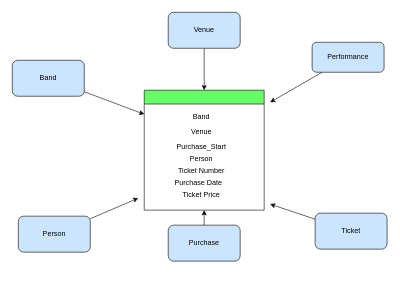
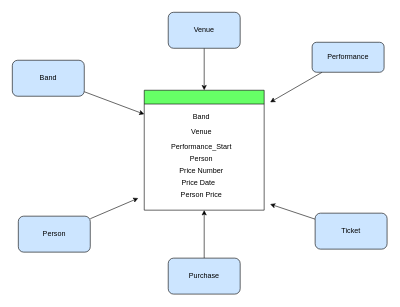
  <mxCell id="0" />
  <mxCell id="1" parent="0" />
  <mxCell id="2" value="" style="swimlane;fillColor=#66FF66;" vertex="1" parent="1"><mxGeometry x="240" y="150" width="200" height="200" as="geometry" /></mxCell>
  <mxCell id="3" value="Person" style="text;html=1;align=center;verticalAlign=middle;resizable=0;points=[];autosize=1;strokeColor=none;fillColor=none;" vertex="1" parent="2"><mxGeometry x="65" y="100" width="60" height="30" as="geometry" /></mxCell>
  <mxCell id="4" value="Venue" style="text;html=1;align=center;verticalAlign=middle;resizable=0;points=[];autosize=1;strokeColor=none;fillColor=none;" vertex="1" parent="2"><mxGeometry x="65" y="55" width="60" height="30" as="geometry" /></mxCell>
  <mxCell id="5" value="Band" style="text;html=1;align=center;verticalAlign=middle;resizable=0;points=[];autosize=1;strokeColor=none;fillColor=none;" vertex="1" parent="2"><mxGeometry x="70" y="30" width="50" height="30" as="geometry" /></mxCell>
- <mxCell id="6" value="Ticket Price" style="text;html=1;align=center;verticalAlign=middle;resizable=0;points=[];autosize=1;strokeColor=none;fillColor=none;" vertex="1" parent="2"><mxGeometry x="50" y="160" width="90" height="30" as="geometry" /></mxCell>
- <mxCell id="7" value="Purchase_Start" style="text;html=1;align=center;verticalAlign=middle;resizable=0;points=[];autosize=1;strokeColor=none;fillColor=none;" vertex="1" parent="2"><mxGeometry x="35" y="80" width="120" height="30" as="geometry" /></mxCell>
- <mxCell id="8" value="Purchase Date" style="text;html=1;align=center;verticalAlign=middle;resizable=0;points=[];autosize=1;strokeColor=none;fillColor=none;" vertex="1" parent="2"><mxGeometry x="40" y="140" width="100" height="30" as="geometry" /></mxCell>
- <mxCell id="9" value="Ticket Number" style="text;html=1;align=center;verticalAlign=middle;resizable=0;points=[];autosize=1;strokeColor=none;fillColor=none;" vertex="1" parent="2"><mxGeometry x="45" y="120" width="100" height="30" as="geometry" /></mxCell>
+ <mxCell id="6" value="Person Price" style="text;html=1;align=center;verticalAlign=middle;resizable=0;points=[];autosize=1;strokeColor=none;fillColor=none;" vertex="1" parent="2"><mxGeometry x="50" y="160" width="90" height="30" as="geometry" /></mxCell>
+ <mxCell id="7" value="Performance_Start" style="text;html=1;align=center;verticalAlign=middle;resizable=0;points=[];autosize=1;strokeColor=none;fillColor=none;" vertex="1" parent="2"><mxGeometry x="35" y="80" width="120" height="30" as="geometry" /></mxCell>
+ <mxCell id="8" value="Price Date" style="text;html=1;align=center;verticalAlign=middle;resizable=0;points=[];autosize=1;strokeColor=none;fillColor=none;" vertex="1" parent="2"><mxGeometry x="40" y="140" width="100" height="30" as="geometry" /></mxCell>
+ <mxCell id="9" value="Price Number" style="text;html=1;align=center;verticalAlign=middle;resizable=0;points=[];autosize=1;strokeColor=none;fillColor=none;" vertex="1" parent="2"><mxGeometry x="45" y="120" width="100" height="30" as="geometry" /></mxCell>
  <mxCell id="10" style="rounded=0;orthogonalLoop=1;jettySize=auto;html=1;" edge="1" parent="1" source="11"><mxGeometry relative="1" as="geometry"><mxPoint x="240" y="190" as="targetPoint" /></mxGeometry></mxCell>
  <mxCell id="11" value="Band" style="rounded=1;whiteSpace=wrap;html=1;fillColor=#CCE5FF;" vertex="1" parent="1"><mxGeometry x="20" y="100" width="120" height="60" as="geometry" /></mxCell>
  <mxCell id="12" style="edgeStyle=none;rounded=0;orthogonalLoop=1;jettySize=auto;html=1;entryX=0.5;entryY=0;entryDx=0;entryDy=0;" edge="1" parent="1" source="13" target="2"><mxGeometry relative="1" as="geometry" /></mxCell>
  <mxCell id="13" value="Venue" style="rounded=1;whiteSpace=wrap;html=1;fillColor=#CCE5FF;" vertex="1" parent="1"><mxGeometry x="280" y="20" width="120" height="60" as="geometry" /></mxCell>
  <mxCell id="14" style="edgeStyle=none;rounded=0;orthogonalLoop=1;jettySize=auto;html=1;" edge="1" parent="1" source="15"><mxGeometry relative="1" as="geometry"><mxPoint x="450" y="170" as="targetPoint" /></mxGeometry></mxCell>
  <mxCell id="15" value="Performance" style="rounded=1;whiteSpace=wrap;html=1;fillColor=#CCE5FF;" vertex="1" parent="1"><mxGeometry x="520" y="70" width="120" height="50" as="geometry" /></mxCell>
  <mxCell id="16" style="edgeStyle=none;rounded=0;orthogonalLoop=1;jettySize=auto;html=1;" edge="1" parent="1" source="17"><mxGeometry relative="1" as="geometry"><mxPoint x="230" y="330" as="targetPoint" /></mxGeometry></mxCell>
  <mxCell id="17" value="Person" style="rounded=1;whiteSpace=wrap;html=1;fillColor=#CCE5FF;" vertex="1" parent="1"><mxGeometry x="30" y="360" width="120" height="60" as="geometry" /></mxCell>
  <mxCell id="18" style="edgeStyle=none;rounded=0;orthogonalLoop=1;jettySize=auto;html=1;entryX=0.5;entryY=1;entryDx=0;entryDy=0;" edge="1" parent="1" source="19" target="2"><mxGeometry relative="1" as="geometry" /></mxCell>
- <mxCell id="19" value="Purchase" style="rounded=1;whiteSpace=wrap;html=1;fillColor=#CCE5FF;" vertex="1" parent="1"><mxGeometry x="280" y="375" width="120" height="60" as="geometry" /></mxCell>
+ <mxCell id="19" value="Purchase" style="rounded=1;whiteSpace=wrap;html=1;fillColor=#CCE5FF;" vertex="1" parent="1"><mxGeometry x="280" y="430" width="120" height="60" as="geometry" /></mxCell>
  <mxCell id="20" style="edgeStyle=none;rounded=0;orthogonalLoop=1;jettySize=auto;html=1;" edge="1" parent="1" source="21"><mxGeometry relative="1" as="geometry"><mxPoint x="450" y="340" as="targetPoint" /></mxGeometry></mxCell>
  <mxCell id="21" value="Ticket" style="rounded=1;whiteSpace=wrap;html=1;fillColor=#CCE5FF;" vertex="1" parent="1"><mxGeometry x="525" y="355" width="120" height="60" as="geometry" /></mxCell>
